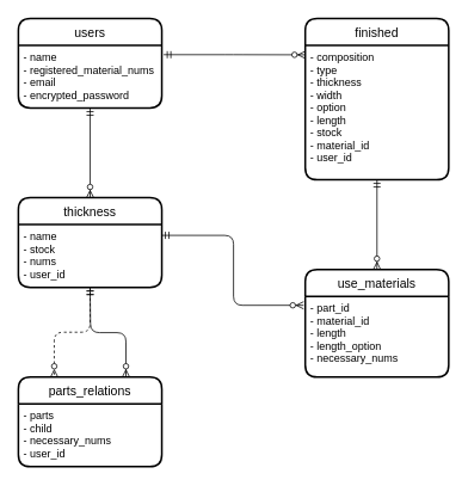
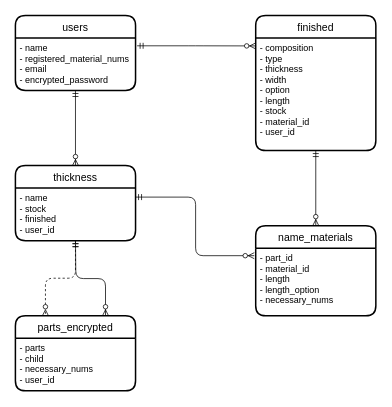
  <mxCell id="0" />
  <mxCell id="1" parent="0" />
  <mxCell id="2" value="users" style="swimlane;childLayout=stackLayout;horizontal=1;startSize=30;horizontalStack=0;rounded=1;fontSize=14;fontStyle=0;strokeWidth=2;resizeParent=0;resizeLast=1;shadow=0;dashed=0;align=center;" parent="1" vertex="1"><mxGeometry x="20" y="20" width="160" height="100" as="geometry" /></mxCell>
  <mxCell id="3" value="- name&#10;- registered_material_nums&#10;- email&#10;- encrypted_password" style="align=left;strokeColor=none;fillColor=none;spacingLeft=4;fontSize=12;verticalAlign=top;resizable=0;rotatable=0;part=1;" parent="2" vertex="1"><mxGeometry y="30" width="160" height="70" as="geometry" /></mxCell>
  <mxCell id="4" value="thickness" style="swimlane;childLayout=stackLayout;horizontal=1;startSize=30;horizontalStack=0;rounded=1;fontSize=14;fontStyle=0;strokeWidth=2;resizeParent=0;resizeLast=1;shadow=0;dashed=0;align=center;" parent="1" vertex="1"><mxGeometry x="20" y="220" width="160" height="100" as="geometry" /></mxCell>
- <mxCell id="5" value="- name&#10;- stock&#10;- nums&#10;- user_id" style="align=left;strokeColor=none;fillColor=none;spacingLeft=4;fontSize=12;verticalAlign=top;resizable=0;rotatable=0;part=1;" parent="4" vertex="1"><mxGeometry y="30" width="160" height="70" as="geometry" /></mxCell>
+ <mxCell id="5" value="- name&#10;- stock&#10;- finished&#10;- user_id" style="align=left;strokeColor=none;fillColor=none;spacingLeft=4;fontSize=12;verticalAlign=top;resizable=0;rotatable=0;part=1;" parent="4" vertex="1"><mxGeometry y="30" width="160" height="70" as="geometry" /></mxCell>
  <mxCell id="6" value="finished" style="swimlane;childLayout=stackLayout;horizontal=1;startSize=30;horizontalStack=0;rounded=1;fontSize=14;fontStyle=0;strokeWidth=2;resizeParent=0;resizeLast=1;shadow=0;dashed=0;align=center;" parent="1" vertex="1"><mxGeometry x="340" y="20" width="160" height="180" as="geometry" /></mxCell>
  <mxCell id="7" value="- composition&#10;- type&#10;- thickness&#10;- width&#10;- option&#10;- length&#10;- stock&#10;- material_id&#10;- user_id" style="align=left;strokeColor=none;fillColor=none;spacingLeft=4;fontSize=12;verticalAlign=top;resizable=0;rotatable=0;part=1;" parent="6" vertex="1"><mxGeometry y="30" width="160" height="150" as="geometry" /></mxCell>
- <mxCell id="8" value="parts_relations" style="swimlane;childLayout=stackLayout;horizontal=1;startSize=30;horizontalStack=0;rounded=1;fontSize=14;fontStyle=0;strokeWidth=2;resizeParent=0;resizeLast=1;shadow=0;dashed=0;align=center;" parent="1" vertex="1"><mxGeometry x="20" y="420" width="160" height="100" as="geometry" /></mxCell>
+ <mxCell id="8" value="parts_encrypted" style="swimlane;childLayout=stackLayout;horizontal=1;startSize=30;horizontalStack=0;rounded=1;fontSize=14;fontStyle=0;strokeWidth=2;resizeParent=0;resizeLast=1;shadow=0;dashed=0;align=center;" parent="1" vertex="1"><mxGeometry x="20" y="420" width="160" height="100" as="geometry" /></mxCell>
  <mxCell id="9" value="- parts&#10;- child&#10;- necessary_nums&#10;- user_id" style="align=left;strokeColor=none;fillColor=none;spacingLeft=4;fontSize=12;verticalAlign=top;resizable=0;rotatable=0;part=1;" parent="8" vertex="1"><mxGeometry y="30" width="160" height="70" as="geometry" /></mxCell>
- <mxCell id="10" value="use_materials" style="swimlane;childLayout=stackLayout;horizontal=1;startSize=30;horizontalStack=0;rounded=1;fontSize=14;fontStyle=0;strokeWidth=2;resizeParent=0;resizeLast=1;shadow=0;dashed=0;align=center;" parent="1" vertex="1"><mxGeometry x="340" y="300" width="160" height="120" as="geometry" /></mxCell>
+ <mxCell id="10" value="name_materials" style="swimlane;childLayout=stackLayout;horizontal=1;startSize=30;horizontalStack=0;rounded=1;fontSize=14;fontStyle=0;strokeWidth=2;resizeParent=0;resizeLast=1;shadow=0;dashed=0;align=center;" parent="1" vertex="1"><mxGeometry x="340" y="300" width="160" height="120" as="geometry" /></mxCell>
  <mxCell id="11" value="- part_id&#10;- material_id&#10;- length&#10;- length_option&#10;- necessary_nums" style="align=left;strokeColor=none;fillColor=none;spacingLeft=4;fontSize=12;verticalAlign=top;resizable=0;rotatable=0;part=1;" parent="10" vertex="1"><mxGeometry y="30" width="160" height="90" as="geometry" /></mxCell>
  <mxCell id="12" value="" style="edgeStyle=orthogonalEdgeStyle;fontSize=12;html=1;endArrow=ERzeroToMany;startArrow=ERmandOne;exitX=0.5;exitY=1;exitDx=0;exitDy=0;entryX=0.5;entryY=0;entryDx=0;entryDy=0;" parent="1" source="3" target="4" edge="1"><mxGeometry width="100" height="100" relative="1" as="geometry"><mxPoint x="260" y="380" as="sourcePoint" /><mxPoint x="360" y="280" as="targetPoint" /></mxGeometry></mxCell>
  <mxCell id="13" value="" style="edgeStyle=orthogonalEdgeStyle;fontSize=12;html=1;endArrow=ERzeroToMany;startArrow=ERmandOne;exitX=1.013;exitY=0.15;exitDx=0;exitDy=0;exitPerimeter=0;entryX=0;entryY=0.071;entryDx=0;entryDy=0;entryPerimeter=0;" parent="1" source="3" target="7" edge="1"><mxGeometry width="100" height="100" relative="1" as="geometry"><mxPoint x="260" y="380" as="sourcePoint" /><mxPoint x="360" y="280" as="targetPoint" /></mxGeometry></mxCell>
  <mxCell id="14" value="" style="edgeStyle=orthogonalEdgeStyle;fontSize=12;html=1;endArrow=ERzeroToMany;startArrow=ERmandOne;exitX=0.5;exitY=1;exitDx=0;exitDy=0;entryX=0.25;entryY=0;entryDx=0;entryDy=0;dashed=1;" parent="1" source="5" target="8" edge="1"><mxGeometry width="100" height="100" relative="1" as="geometry"><mxPoint x="260" y="380" as="sourcePoint" /><mxPoint x="360" y="280" as="targetPoint" /></mxGeometry></mxCell>
  <mxCell id="15" value="" style="edgeStyle=orthogonalEdgeStyle;fontSize=12;html=1;endArrow=ERzeroToMany;startArrow=ERmandOne;entryX=0.75;entryY=0;entryDx=0;entryDy=0;" parent="1" target="8" edge="1"><mxGeometry width="100" height="100" relative="1" as="geometry"><mxPoint x="100" y="320" as="sourcePoint" /><mxPoint x="360" y="280" as="targetPoint" /></mxGeometry></mxCell>
  <mxCell id="16" value="" style="edgeStyle=orthogonalEdgeStyle;fontSize=12;html=1;endArrow=ERzeroToMany;startArrow=ERmandOne;exitX=1;exitY=0.171;exitDx=0;exitDy=0;exitPerimeter=0;entryX=-0.012;entryY=0.111;entryDx=0;entryDy=0;entryPerimeter=0;" parent="1" source="5" target="11" edge="1"><mxGeometry width="100" height="100" relative="1" as="geometry"><mxPoint x="260" y="380" as="sourcePoint" /><mxPoint x="360" y="280" as="targetPoint" /><Array as="points"><mxPoint x="260" y="262" /><mxPoint x="260" y="340" /></Array></mxGeometry></mxCell>
  <mxCell id="17" value="" style="edgeStyle=orthogonalEdgeStyle;fontSize=12;html=1;endArrow=ERzeroToMany;startArrow=ERmandOne;exitX=0.5;exitY=1;exitDx=0;exitDy=0;entryX=0.5;entryY=0;entryDx=0;entryDy=0;" parent="1" source="7" target="10" edge="1"><mxGeometry width="100" height="100" relative="1" as="geometry"><mxPoint x="260" y="380" as="sourcePoint" /><mxPoint x="360" y="280" as="targetPoint" /></mxGeometry></mxCell>
